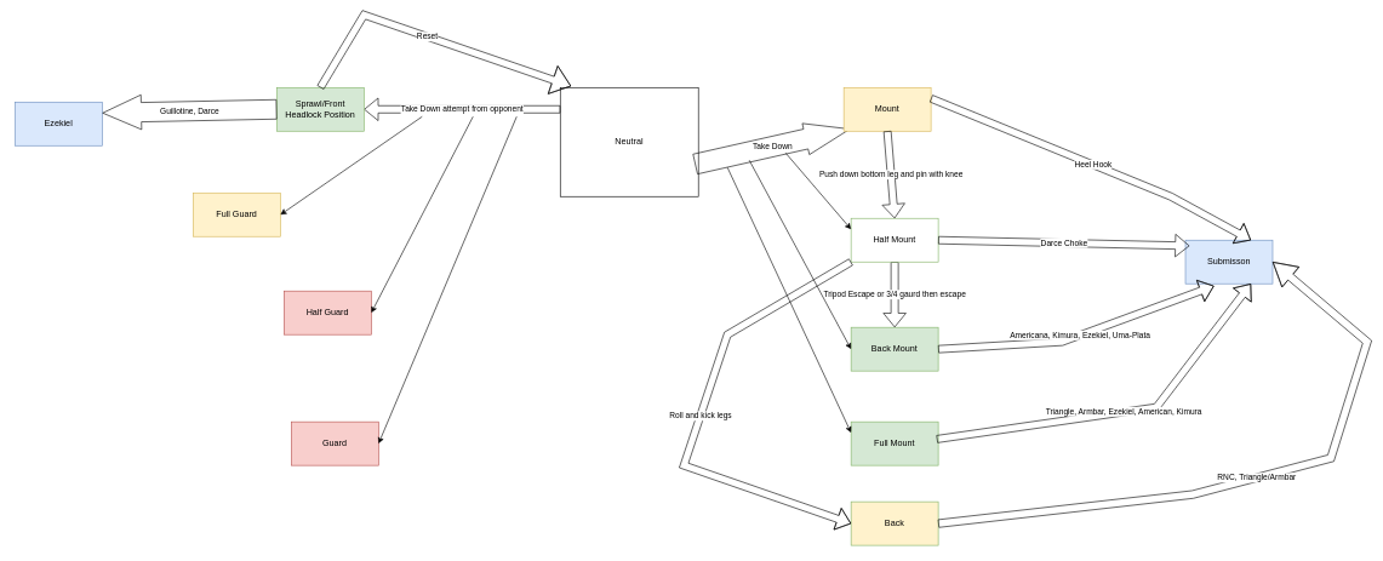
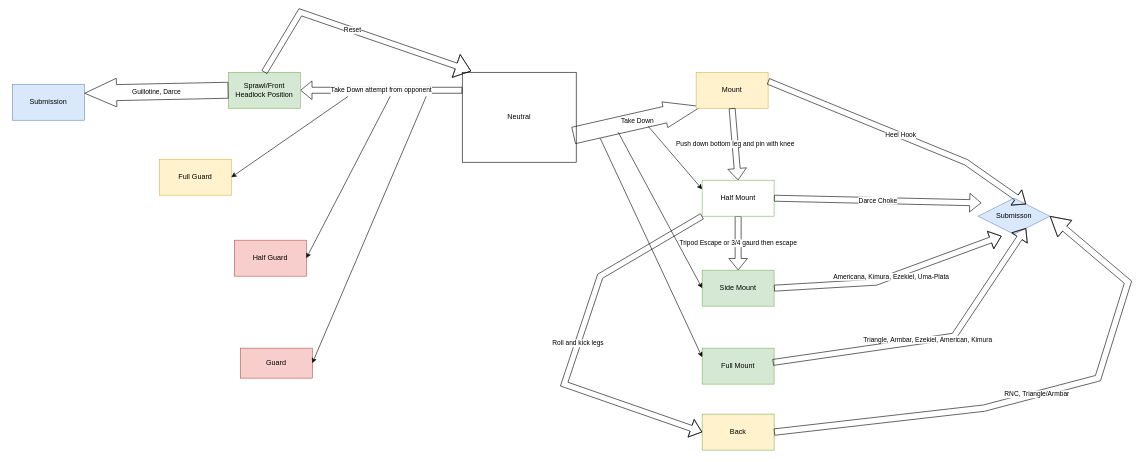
  <mxCell id="0" />
  <mxCell id="1" parent="0" />
  <mxCell id="2" value="Neutral" style="rounded=0;whiteSpace=wrap;html=1;" vertex="1" parent="1"><mxGeometry y="120" width="190" height="150" as="geometry" x="770" /></mxCell>
  <mxCell id="3" value="Take Down" style="shape=flexArrow;endArrow=classic;html=1;rounded=0;endWidth=15;endSize=20.33;width=28;entryX=0.073;entryY=0.95;entryDx=0;entryDy=0;entryPerimeter=0;exitX=0.975;exitY=0.703;exitDx=0;exitDy=0;exitPerimeter=0;" edge="1" parent="1" source="2" target="4"><mxGeometry width="50" height="50" relative="1" as="geometry"><mxPoint x="960" y="264.5" as="sourcePoint" /><mxPoint x="1160" y="264.5" as="targetPoint" /><Array as="points" /><mxPoint as="offset" /></mxGeometry></mxCell>
  <mxCell id="4" value="Mount" style="rounded=0;whiteSpace=wrap;html=1;labelBackgroundColor=none;labelBorderColor=none;fillColor=#fff2cc;strokeColor=#d6b656;" vertex="1" parent="1"><mxGeometry x="1160" y="120" width="120" height="60" as="geometry" /></mxCell>
- <mxCell id="5" value="Back Mount" style="rounded=0;whiteSpace=wrap;html=1;fillColor=#d5e8d4;strokeColor=#82b366;" vertex="1" parent="1"><mxGeometry x="1170" y="450" width="120" height="60" as="geometry" /></mxCell>
+ <mxCell id="5" value="Side Mount" style="rounded=0;whiteSpace=wrap;html=1;fillColor=#d5e8d4;strokeColor=#82b366;" vertex="1" parent="1"><mxGeometry x="1170" y="450" width="120" height="60" as="geometry" /></mxCell>
  <mxCell id="6" value="Full Mount" style="rounded=0;whiteSpace=wrap;html=1;fillColor=#d5e8d4;strokeColor=#82b366;" vertex="1" parent="1"><mxGeometry x="1170" y="580" width="120" height="60" as="geometry" /></mxCell>
  <mxCell id="7" value="Tripod Escape or 3/4 gaurd then escape" style="shape=flexArrow;endArrow=classic;html=1;rounded=0;exitX=0.5;exitY=1;exitDx=0;exitDy=0;" edge="1" parent="1" source="8" target="5"><mxGeometry width="50" height="50" relative="1" as="geometry"><mxPoint x="1280" y="345" as="sourcePoint" /><mxPoint x="1370" y="450" as="targetPoint" /><Array as="points" /></mxGeometry></mxCell>
  <mxCell id="8" value="Half Mount" style="rounded=0;whiteSpace=wrap;html=1;fillColor=#ffffff;strokeColor=#82b366;" vertex="1" parent="1"><mxGeometry x="1170" y="300" width="120" height="60" as="geometry" /></mxCell>
- <mxCell id="9" value="Submisson" style="rounded=0;whiteSpace=wrap;html=1;fillColor=#dae8fc;strokeColor=#6c8ebf;" vertex="1" parent="1"><mxGeometry x="1630" y="330" width="120" height="60" as="geometry" /></mxCell>
+ <mxCell id="9" value="Submisson" style="rhombus;whiteSpace=wrap;html=1;fillColor=#dae8fc;strokeColor=#6c8ebf;" vertex="1" parent="1"><mxGeometry x="1630" y="330" width="120" height="60" as="geometry" /></mxCell>
  <mxCell id="10" value="Darce Choke" style="shape=flexArrow;endArrow=classic;html=1;rounded=0;entryX=0.047;entryY=0.13;entryDx=0;entryDy=0;entryPerimeter=0;exitX=1;exitY=0.5;exitDx=0;exitDy=0;" edge="1" parent="1" source="8" target="9"><mxGeometry width="50" height="50" relative="1" as="geometry"><mxPoint x="1280" y="330" as="sourcePoint" /><mxPoint x="1370" y="270" as="targetPoint" /></mxGeometry></mxCell>
  <mxCell id="11" value="Heel Hook" style="shape=flexArrow;endArrow=classic;html=1;rounded=0;entryX=0.75;entryY=0;entryDx=0;entryDy=0;exitX=1;exitY=0.25;exitDx=0;exitDy=0;" edge="1" parent="1" source="4" target="9"><mxGeometry width="50" height="50" relative="1" as="geometry"><mxPoint x="1280" y="270" as="sourcePoint" /><mxPoint x="1610" y="270" as="targetPoint" /><Array as="points"><mxPoint x="1610" y="270" /></Array></mxGeometry></mxCell>
  <mxCell id="12" value="Push down bottom leg and pin with knee" style="shape=flexArrow;endArrow=classic;html=1;rounded=0;exitX=0.5;exitY=1;exitDx=0;exitDy=0;entryX=0.5;entryY=0;entryDx=0;entryDy=0;" edge="1" parent="1" source="4" target="8"><mxGeometry width="50" height="50" relative="1" as="geometry"><mxPoint x="1210" y="240" as="sourcePoint" /><mxPoint x="1250" y="270" as="targetPoint" /><Array as="points" /></mxGeometry></mxCell>
  <mxCell id="13" value="Americana, Kimura, Ezekiel, Uma-Plata" style="shape=flexArrow;endArrow=classic;html=1;rounded=0;entryX=0.327;entryY=1.05;entryDx=0;entryDy=0;entryPerimeter=0;exitX=1;exitY=0.5;exitDx=0;exitDy=0;" edge="1" parent="1" source="5" target="9"><mxGeometry width="50" height="50" relative="1" as="geometry"><mxPoint x="1280" y="510" as="sourcePoint" /><mxPoint x="1330" y="470" as="targetPoint" /><Array as="points"><mxPoint x="1460" y="470" /></Array></mxGeometry></mxCell>
  <mxCell id="14" value="Triangle, Armbar, Ezekiel, American, Kimura" style="shape=flexArrow;endArrow=classic;html=1;rounded=0;entryX=0.75;entryY=1;entryDx=0;entryDy=0;exitX=0.983;exitY=0.397;exitDx=0;exitDy=0;exitPerimeter=0;" edge="1" parent="1" source="6" target="9"><mxGeometry width="50" height="50" relative="1" as="geometry"><mxPoint x="1290" y="620" as="sourcePoint" /><mxPoint x="1340" y="570" as="targetPoint" /><Array as="points"><mxPoint x="1590" y="560" /></Array></mxGeometry></mxCell>
  <mxCell id="15" value="Take Down attempt from opponent" style="shape=flexArrow;endArrow=classic;html=1;rounded=0;" edge="1" parent="1"><mxGeometry width="50" height="50" relative="1" as="geometry"><mxPoint y="150" as="sourcePoint" x="770" /><mxPoint x="500" y="150" as="targetPoint" /></mxGeometry></mxCell>
  <mxCell id="16" value="Sprawl/Front Headlock Position" style="rounded=0;whiteSpace=wrap;html=1;fillColor=#d5e8d4;strokeColor=#82b366;" vertex="1" parent="1"><mxGeometry x="380" y="120" width="120" height="60" as="geometry" /></mxCell>
- <mxCell id="17" value="Ezekiel" style="rounded=0;whiteSpace=wrap;html=1;fillColor=#dae8fc;strokeColor=#6c8ebf;" vertex="1" parent="1"><mxGeometry x="20" y="140" width="120" height="60" as="geometry" /></mxCell>
+ <mxCell id="17" value="Submission" style="rounded=0;whiteSpace=wrap;html=1;fillColor=#dae8fc;strokeColor=#6c8ebf;" vertex="1" parent="1"><mxGeometry x="20" y="140" width="120" height="60" as="geometry" /></mxCell>
  <mxCell id="18" value="Guillotine, Darce" style="shape=flexArrow;endArrow=classic;html=1;rounded=0;width=26.667;endSize=17.373;exitX=0;exitY=0.5;exitDx=0;exitDy=0;entryX=1;entryY=0.25;entryDx=0;entryDy=0;" edge="1" parent="1" source="16" target="17"><mxGeometry width="50" height="50" relative="1" as="geometry"><mxPoint x="170" y="70" as="sourcePoint" /><mxPoint x="360" y="-80" as="targetPoint" /></mxGeometry></mxCell>
  <mxCell id="19" value="Reset" style="shape=flexArrow;endArrow=classic;html=1;rounded=0;endWidth=29.333;endSize=8.267;exitX=0.5;exitY=0;exitDx=0;exitDy=0;entryX=0.078;entryY=-0.013;entryDx=0;entryDy=0;entryPerimeter=0;" edge="1" parent="1" source="16" target="2"><mxGeometry width="50" height="50" relative="1" as="geometry"><mxPoint x="600" y="360" as="sourcePoint" /><mxPoint x="680" y="280" as="targetPoint" /><Array as="points"><mxPoint x="500" y="20" /></Array></mxGeometry></mxCell>
  <mxCell id="20" value="Back" style="rounded=0;whiteSpace=wrap;html=1;fillColor=#fff2cc;strokeColor=#82b366;" vertex="1" parent="1"><mxGeometry x="1170" y="690" width="120" height="60" as="geometry" /></mxCell>
  <mxCell id="21" value="RNC, Triangle/Armbar" style="shape=flexArrow;endArrow=classic;html=1;rounded=0;exitX=1;exitY=0.5;exitDx=0;exitDy=0;width=10.667;endSize=10.213;endWidth=24.444;entryX=1;entryY=0.5;entryDx=0;entryDy=0;" edge="1" parent="1" source="20" target="9"><mxGeometry width="50" height="50" relative="1" as="geometry"><mxPoint x="1570" y="630" as="sourcePoint" /><mxPoint x="1830" y="320" as="targetPoint" /><Array as="points"><mxPoint x="1640" y="680" /><mxPoint x="1830" y="630" /><mxPoint x="1880" y="470" /></Array></mxGeometry></mxCell>
  <mxCell id="22" value="Roll and kick legs" style="shape=flexArrow;endArrow=classic;html=1;rounded=0;exitX=0;exitY=1;exitDx=0;exitDy=0;entryX=0;entryY=0.5;entryDx=0;entryDy=0;" edge="1" parent="1" source="8" target="20"><mxGeometry width="50" height="50" relative="1" as="geometry"><mxPoint x="830" y="450" as="sourcePoint" /><mxPoint x="1170" y="710" as="targetPoint" /><Array as="points"><mxPoint x="1000" y="460" /><mxPoint x="940" y="640" /></Array></mxGeometry></mxCell>
  <mxCell id="23" value="Full Guard" style="rounded=0;whiteSpace=wrap;html=1;fillColor=#fff2cc;strokeColor=#d6b656;" vertex="1" parent="1"><mxGeometry x="265" y="265" width="120" height="60" as="geometry" /></mxCell>
  <mxCell id="24" value="Half Guard" style="rounded=0;whiteSpace=wrap;html=1;fillColor=#f8cecc;strokeColor=#b85450;" vertex="1" parent="1"><mxGeometry x="390" y="400" width="120" height="60" as="geometry" /></mxCell>
- <mxCell id="25" value="Guard" style="rounded=0;whiteSpace=wrap;html=1;fillColor=#f8cecc;strokeColor=#b85450;" vertex="1" parent="1"><mxGeometry x="400" y="580" width="120" height="60" as="geometry" /></mxCell>
+ <mxCell id="25" value="Guard" style="rounded=0;whiteSpace=wrap;html=1;fillColor=#f8cecc;strokeColor=#b85450;" vertex="1" parent="1"><mxGeometry x="400" y="580" width="120" height="50" as="geometry" /></mxCell>
  <mxCell id="26" value="" style="endArrow=classic;html=1;rounded=0;entryX=1;entryY=0.5;entryDx=0;entryDy=0;" edge="1" parent="1" target="23"><mxGeometry width="50" height="50" relative="1" as="geometry"><mxPoint x="580" y="160" as="sourcePoint" /><mxPoint x="620" y="450" as="targetPoint" /><Array as="points" /></mxGeometry></mxCell>
  <mxCell id="27" value="" style="endArrow=classic;html=1;rounded=0;entryX=0;entryY=0.25;entryDx=0;entryDy=0;" edge="1" parent="1" target="8"><mxGeometry width="50" height="50" relative="1" as="geometry"><mxPoint x="1080" y="210" as="sourcePoint" /><mxPoint x="1230" y="450" as="targetPoint" /></mxGeometry></mxCell>
  <mxCell id="28" value="" style="endArrow=classic;html=1;rounded=0;entryX=0;entryY=0.5;entryDx=0;entryDy=0;" edge="1" parent="1" target="5"><mxGeometry width="50" height="50" relative="1" as="geometry"><mxPoint x="1030" y="220" as="sourcePoint" /><mxPoint x="1230" y="450" as="targetPoint" /></mxGeometry></mxCell>
  <mxCell id="29" value="" style="endArrow=classic;html=1;rounded=0;entryX=0;entryY=0.25;entryDx=0;entryDy=0;" edge="1" parent="1" target="6"><mxGeometry width="50" height="50" relative="1" as="geometry"><mxPoint x="1000" y="230" as="sourcePoint" /><mxPoint x="1230" y="450" as="targetPoint" /></mxGeometry></mxCell>
  <mxCell id="30" value="" style="endArrow=classic;html=1;rounded=0;entryX=1;entryY=0.5;entryDx=0;entryDy=0;" edge="1" parent="1" target="24"><mxGeometry width="50" height="50" relative="1" as="geometry"><mxPoint x="650" y="160" as="sourcePoint" /><mxPoint x="710" y="450" as="targetPoint" /></mxGeometry></mxCell>
  <mxCell id="31" value="" style="endArrow=classic;html=1;rounded=0;entryX=1;entryY=0.5;entryDx=0;entryDy=0;" edge="1" parent="1" target="25"><mxGeometry width="50" height="50" relative="1" as="geometry"><mxPoint x="710" y="160" as="sourcePoint" /><mxPoint x="710" y="450" as="targetPoint" /></mxGeometry></mxCell>
